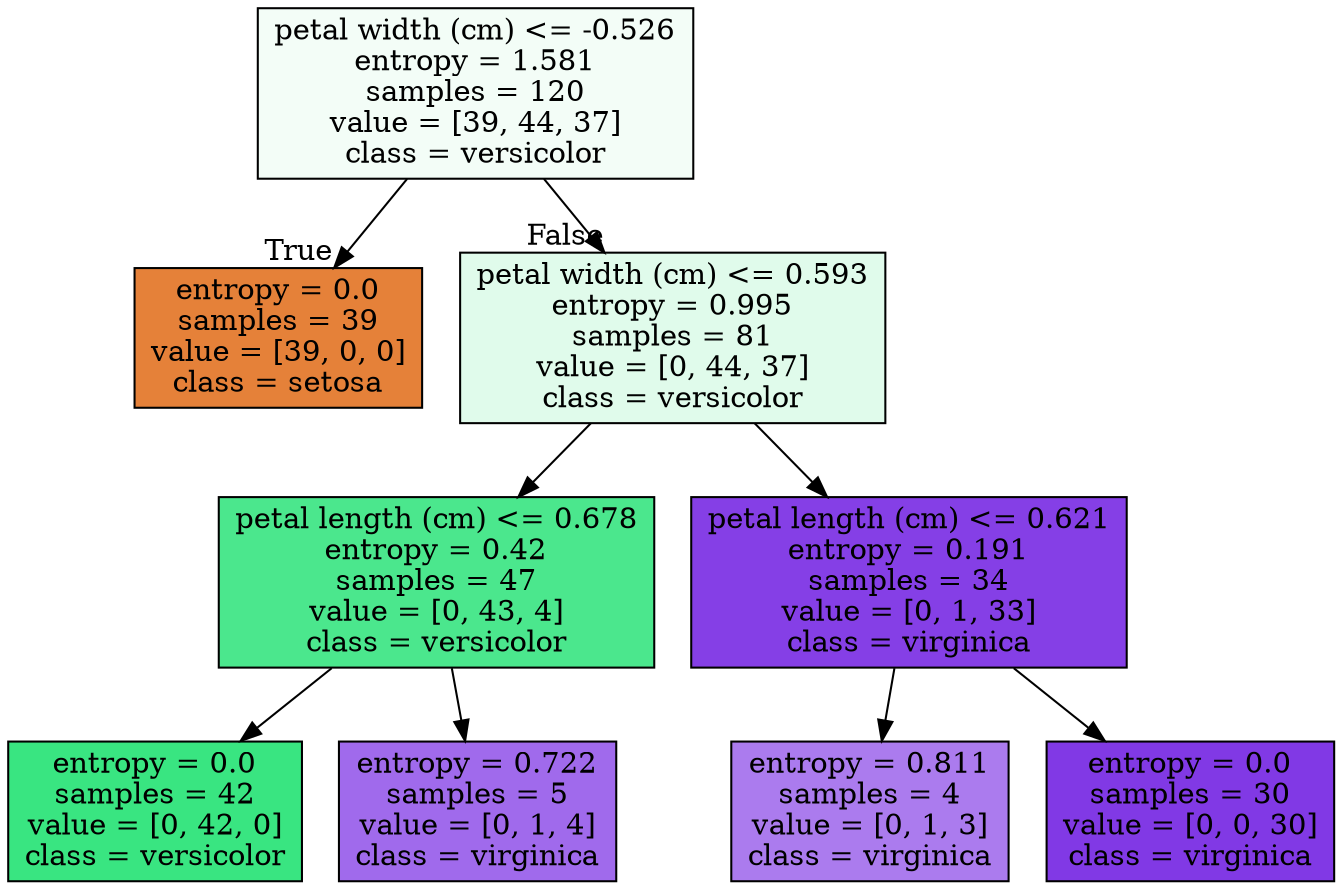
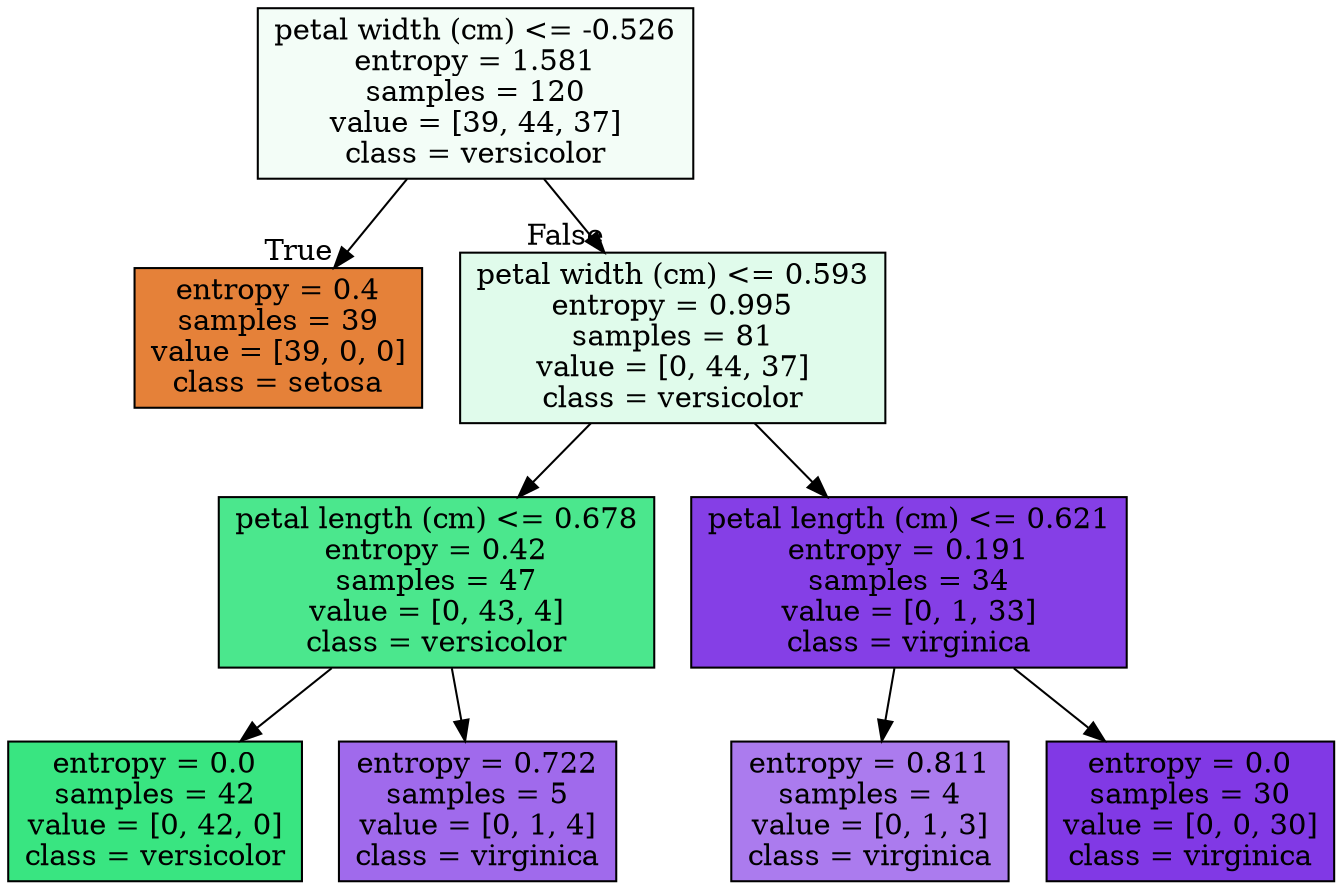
  digraph {
    node [color=black shape=box style=filled]
    n1 [fillcolor="#f3fdf7" label="petal width (cm) <= -0.526\nentropy = 1.581\nsamples = 120\nvalue = [39, 44, 37]\nclass = versicolor"]
-   n2 [fillcolor="#e58139" label="entropy = 0.0\nsamples = 39\nvalue = [39, 0, 0]\nclass = setosa"]
+   n2 [fillcolor="#e58139" label="entropy = 0.4\nsamples = 39\nvalue = [39, 0, 0]\nclass = setosa"]
    n3 [fillcolor="#e0fbeb" label="petal width (cm) <= 0.593\nentropy = 0.995\nsamples = 81\nvalue = [0, 44, 37]\nclass = versicolor"]
    n4 [fillcolor="#4be78d" label="petal length (cm) <= 0.678\nentropy = 0.42\nsamples = 47\nvalue = [0, 43, 4]\nclass = versicolor"]
    n5 [fillcolor="#853fe6" label="petal length (cm) <= 0.621\nentropy = 0.191\nsamples = 34\nvalue = [0, 1, 33]\nclass = virginica"]
    n6 [fillcolor="#39e581" label="entropy = 0.0\nsamples = 42\nvalue = [0, 42, 0]\nclass = versicolor"]
    n7 [fillcolor="#a06aec" label="entropy = 0.722\nsamples = 5\nvalue = [0, 1, 4]\nclass = virginica"]
    n8 [fillcolor="#ab7bee" label="entropy = 0.811\nsamples = 4\nvalue = [0, 1, 3]\nclass = virginica"]
    n9 [fillcolor="#8139e5" label="entropy = 0.0\nsamples = 30\nvalue = [0, 0, 30]\nclass = virginica"]
    n1 -> n2 [headlabel=True labelangle=45 labeldistance=2.5]
    n1 -> n3 [headlabel=False labelangle=-45 labeldistance=2.5]
    n3 -> n4
    n3 -> n5
    n4 -> n6
    n4 -> n7
    n5 -> n8
    n5 -> n9
  }
